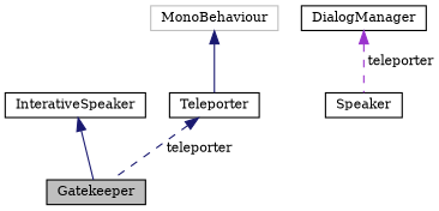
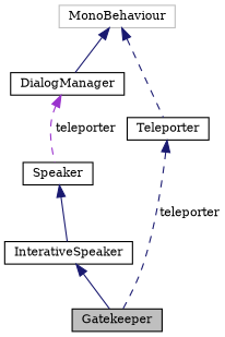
  digraph {
    fontname="DejaVu Serif"
    node [color=black fillcolor=white fontname="DejaVu Serif" fontsize=10 shape=record style=filled]
    edge [color=midnightblue dir=back fontname="DejaVu Serif" fontsize=10 labelfontname=Helvetica labelfontsize=10 style=solid]
    n1 [fillcolor=grey75 fontcolor=black height=0.2 label=Gatekeeper width=0.4]
    n2 [height=0.2 label=InterativeSpeaker width=0.4]
    n3 [height=0.2 label=Speaker width=0.4]
    n4 [color=grey75 height=0.2 label=MonoBehaviour width=0.4]
    n5 [height=0.2 label=DialogManager width=0.4]
    n6 [height=0.2 label=Teleporter width=0.4]
    n2 -> n1
-   n4 -> n6
+   n3 -> n2
+   n4 -> n5
+   n4 -> n6 [style=dashed]
    n5 -> n3 [color=darkorchid3 label=" teleporter" style=dashed]
    n6 -> n1 [label=" teleporter" style=dashed]
  }
